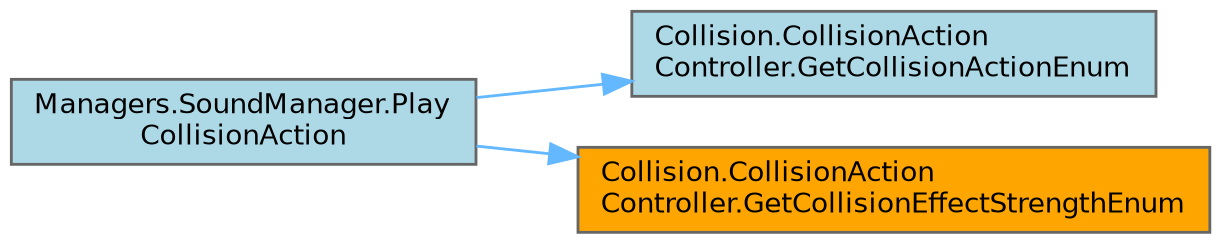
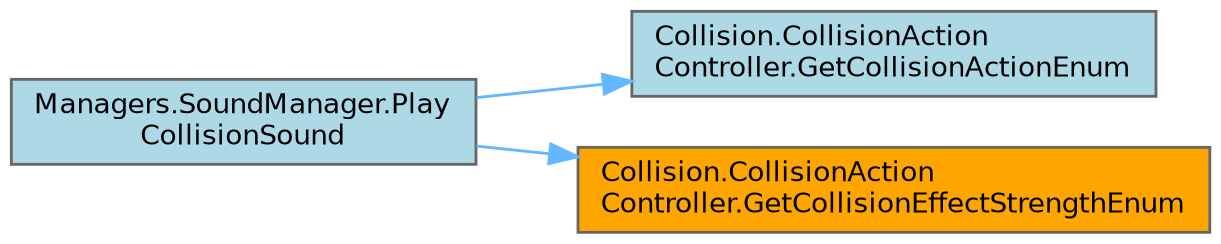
  digraph {
    rankdir=LR
    node [color=grey40 fillcolor=lightblue fontname=Helvetica fontsize=10 shape=box style=filled]
    edge [color=steelblue1 fontname=Helvetica fontsize=10 labelfontname=Helvetica labelfontsize=10 style=solid]
-   n1 [color=gray40 fontcolor=black height=0.2 label="Managers.SoundManager.Play\lCollisionAction" width=0.4]
+   n1 [color=gray40 fontcolor=black height=0.2 label="Managers.SoundManager.Play\lCollisionSound" width=0.4]
    n2 [height=0.2 label="Collision.CollisionAction\lController.GetCollisionActionEnum" width=0.4]
    n3 [fillcolor=orange height=0.2 label="Collision.CollisionAction\lController.GetCollisionEffectStrengthEnum" width=0.4]
    n1 -> n2
    n1 -> n3
  }
